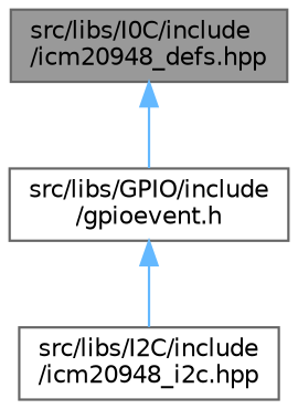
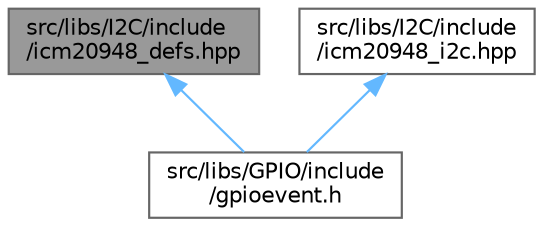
  digraph {
    node [color=grey40 fillcolor=white fontname=Helvetica fontsize=10 shape=box style=filled]
    edge [color=steelblue1 dir=back fontname=Helvetica fontsize=10 labelfontname=Helvetica labelfontsize=10 style=solid]
-   n1 [color=gray40 fillcolor=grey60 fontcolor=black height=0.2 label="src/libs/I0C/include\l/icm20948_defs.hpp" width=0.4]
+   n1 [color=gray40 fillcolor=grey60 fontcolor=black height=0.2 label="src/libs/I2C/include\l/icm20948_defs.hpp" width=0.4]
    n2 [height=0.2 label="src/libs/GPIO/include\l/gpioevent.h" width=0.4]
    n3 [height=0.2 label="src/libs/I2C/include\l/icm20948_i2c.hpp" width=0.4]
    n1 -> n2
-   n2 -> n3
+   n3 -> n2
  }
